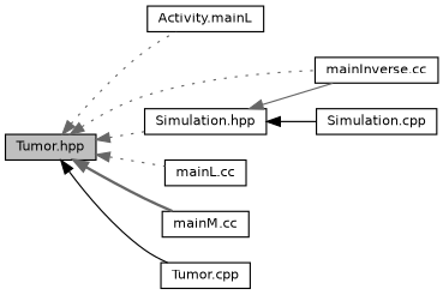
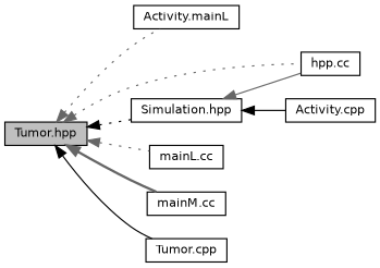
  digraph {
    rankdir=LR
    node [color=black fillcolor=white fontname=Helvetica fontsize=10 shape=record style=filled]
    edge [color=gray40 dir=back fontname=Helvetica fontsize=10 labelfontname=Helvetica labelfontsize=10 style=dotted]
    n1 [fillcolor=grey75 fontcolor=black height=0.2 label="Tumor.hpp" width=0.4]
    n2 [height=0.2 label="Activity.mainL" width=0.4]
    n3 [height=0.2 label="Simulation.hpp" width=0.4]
-   n4 [height=0.2 label="mainInverse.cc" width=0.4]
+   n4 [height=0.2 label="hpp.cc" width=0.4]
    n5 [height=0.2 label="mainL.cc" width=0.4]
    n6 [height=0.2 label="mainM.cc" width=0.4]
    n7 [height=0.2 label="Tumor.cpp" width=0.4]
-   n8 [height=0.2 label="Simulation.cpp" width=0.4]
+   n8 [height=0.2 label="Activity.cpp" width=0.4]
    n1 -> n2
-   n1 -> n3
+   n1 -> n3 [color=black]
    n1 -> n4
    n1 -> n5
    n1 -> n6 [style=bold]
    n1 -> n7 [color=black style=solid]
    n3 -> n4 [style=solid]
    n3 -> n8 [color=black style=solid]
  }
